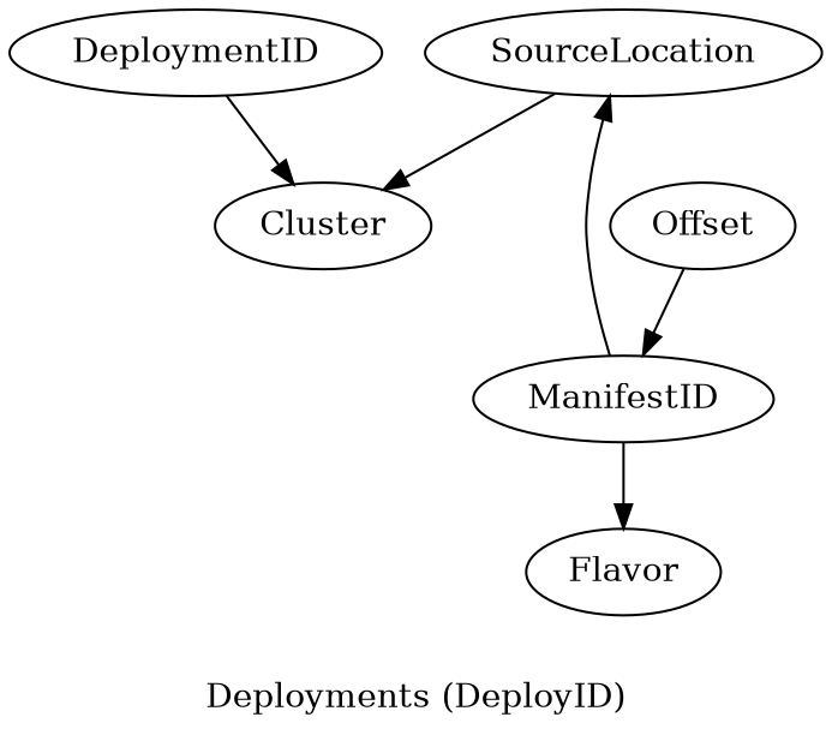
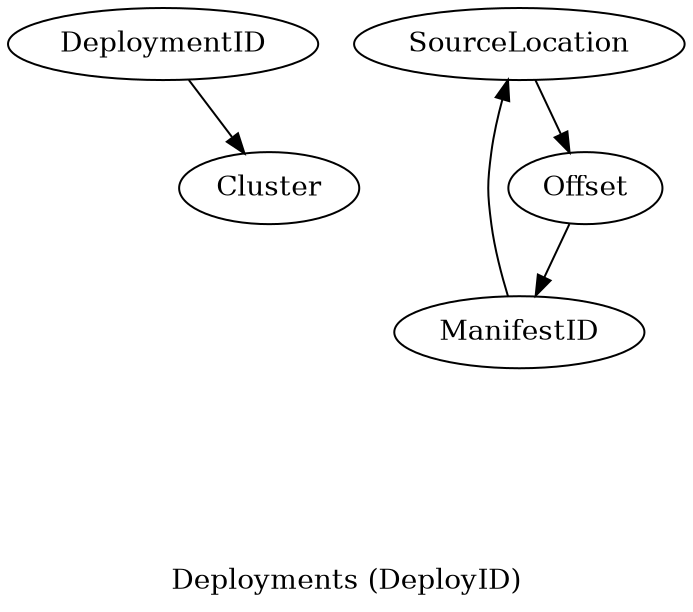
  digraph {
    label="Deployments (DeployID)"
    DeploymentID
    Cluster
    ManifestID
    SourceLocation
-   Flavor
    Offset
    DeploymentID -> Cluster
    ManifestID -> SourceLocation
-   ManifestID -> Flavor
-   SourceLocation -> Cluster
+   SourceLocation -> Offset
    Offset -> ManifestID
  }
